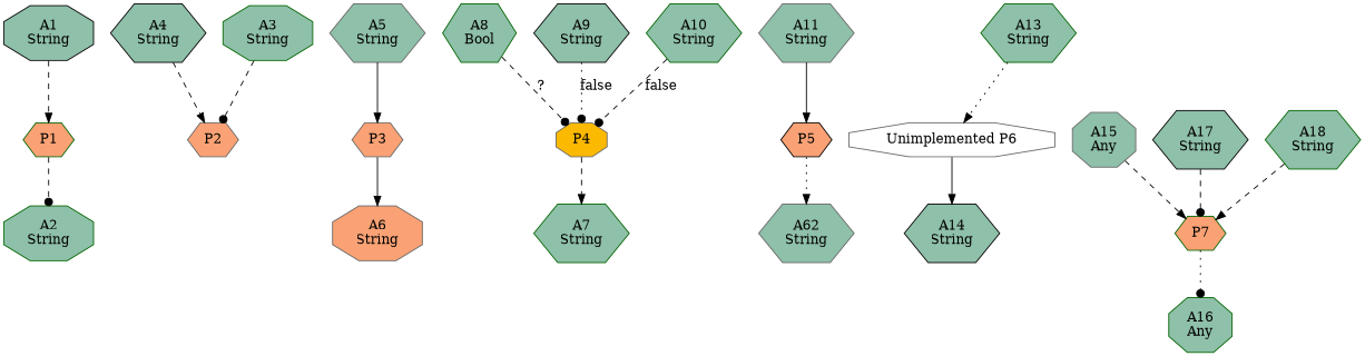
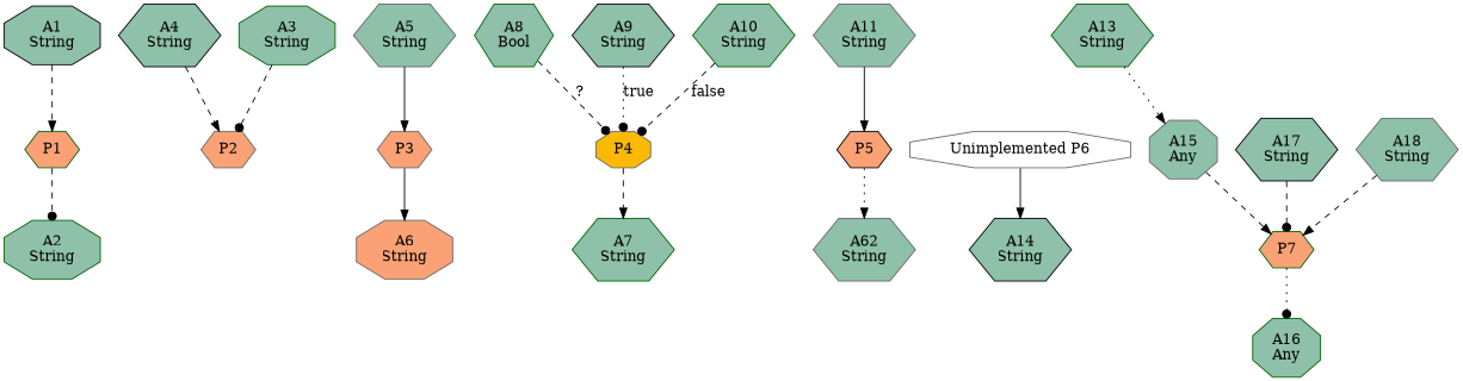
  digraph {
    compound=true
    node [color=darkgreen fillcolor="#8fc0a9" shape=hexagon style=filled]
    edge [arrowhead=normal style=dashed]
    n1 [fillcolor="#faa275" label=P1]
    n2 [label="A2\nString" shape=octagon]
    n3 [color=black label="A1\nString" shape=octagon]
    n4 [color=gray40 fillcolor="#faa275" label=P2]
    n5 [color=black label="A4\nString"]
    n6 [label="A3\nString" shape=octagon]
    n7 [color=gray40 fillcolor="#faa275" label=P3]
    n8 [color=gray40 fillcolor="#faa275" label="A6\nString" shape=octagon]
    n9 [color=gray40 label="A5\nString"]
    n10 [color=gray40 fillcolor="#fcb902" label=P4 shape=octagon]
    n11 [label="A7\nString"]
    n12 [label="A8\nBool"]
    n13 [color=black label="A9\nString"]
    n14 [label="A10\nString"]
    n15 [color=black fillcolor="#faa275" label=P5]
    n16 [color=gray40 label="A62\nString"]
    n17 [color=gray40 label="A11\nString"]
    n18 [color=gray40 label="Unimplemented P6" shape=octagon fillcolor="" style=""]
    n19 [color=black label="A14\nString"]
    n20 [label="A13\nString"]
    n21 [fillcolor="#faa275" label=P7]
    n22 [label="A16\nAny" shape=octagon]
    n23 [color=gray40 label="A15\nAny" shape=octagon]
    n24 [color=black label="A17\nString"]
-   n25 [label="A18\nString"]
+   n25 [color=gray40 label="A18\nString"]
    n1 -> n2 [arrowhead=dot]
    n3 -> n1
    n5 -> n4
    n6 -> n4 [arrowhead=dot]
    n7 -> n8 [style=solid]
    n9 -> n7 [style=solid]
    n10 -> n11
    n12 -> n10 [arrowhead=dot label="?"]
-   n13 -> n10 [arrowhead=dot label=false style=dotted]
+   n13 -> n10 [arrowhead=dot label=true style=dotted]
    n14 -> n10 [arrowhead=dot label=false]
    n15 -> n16 [style=dotted]
    n17 -> n15 [style=solid]
    n18 -> n19 [style=solid]
-   n20 -> n18 [style=dotted]
+   n20 -> n23 [style=dotted]
    n21 -> n22 [arrowhead=dot style=dotted]
    n23 -> n21
    n24 -> n21 [arrowhead=dot]
    n25 -> n21
  }
